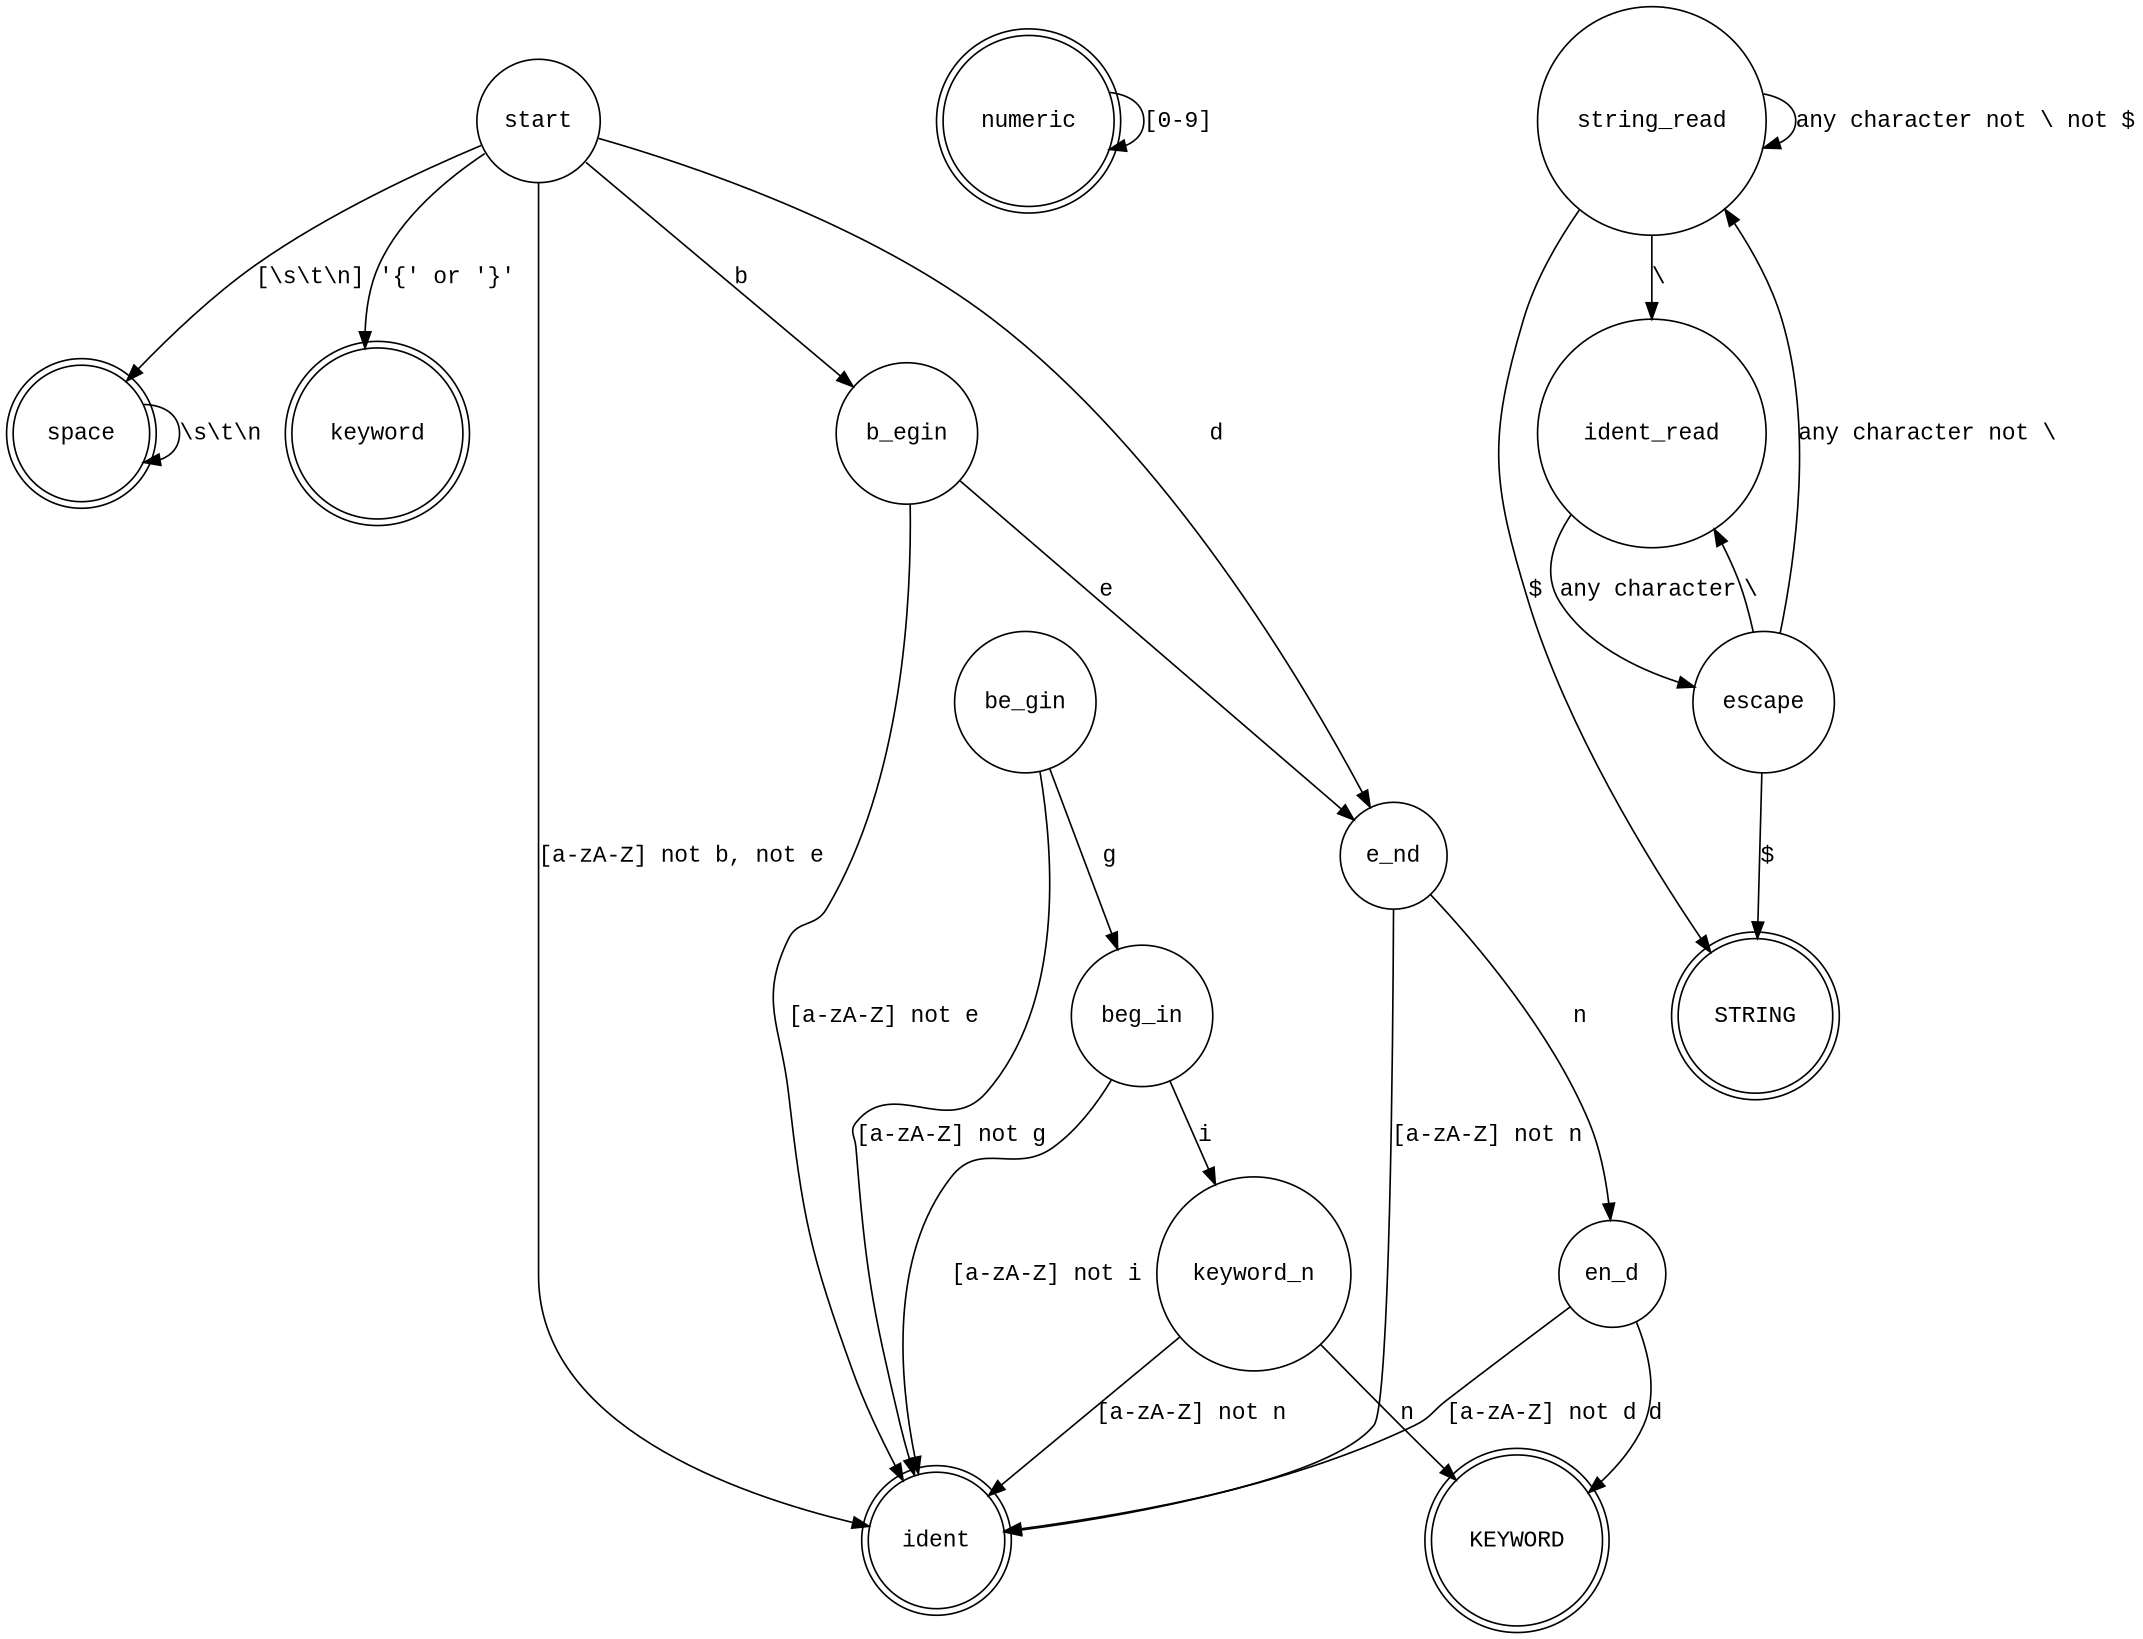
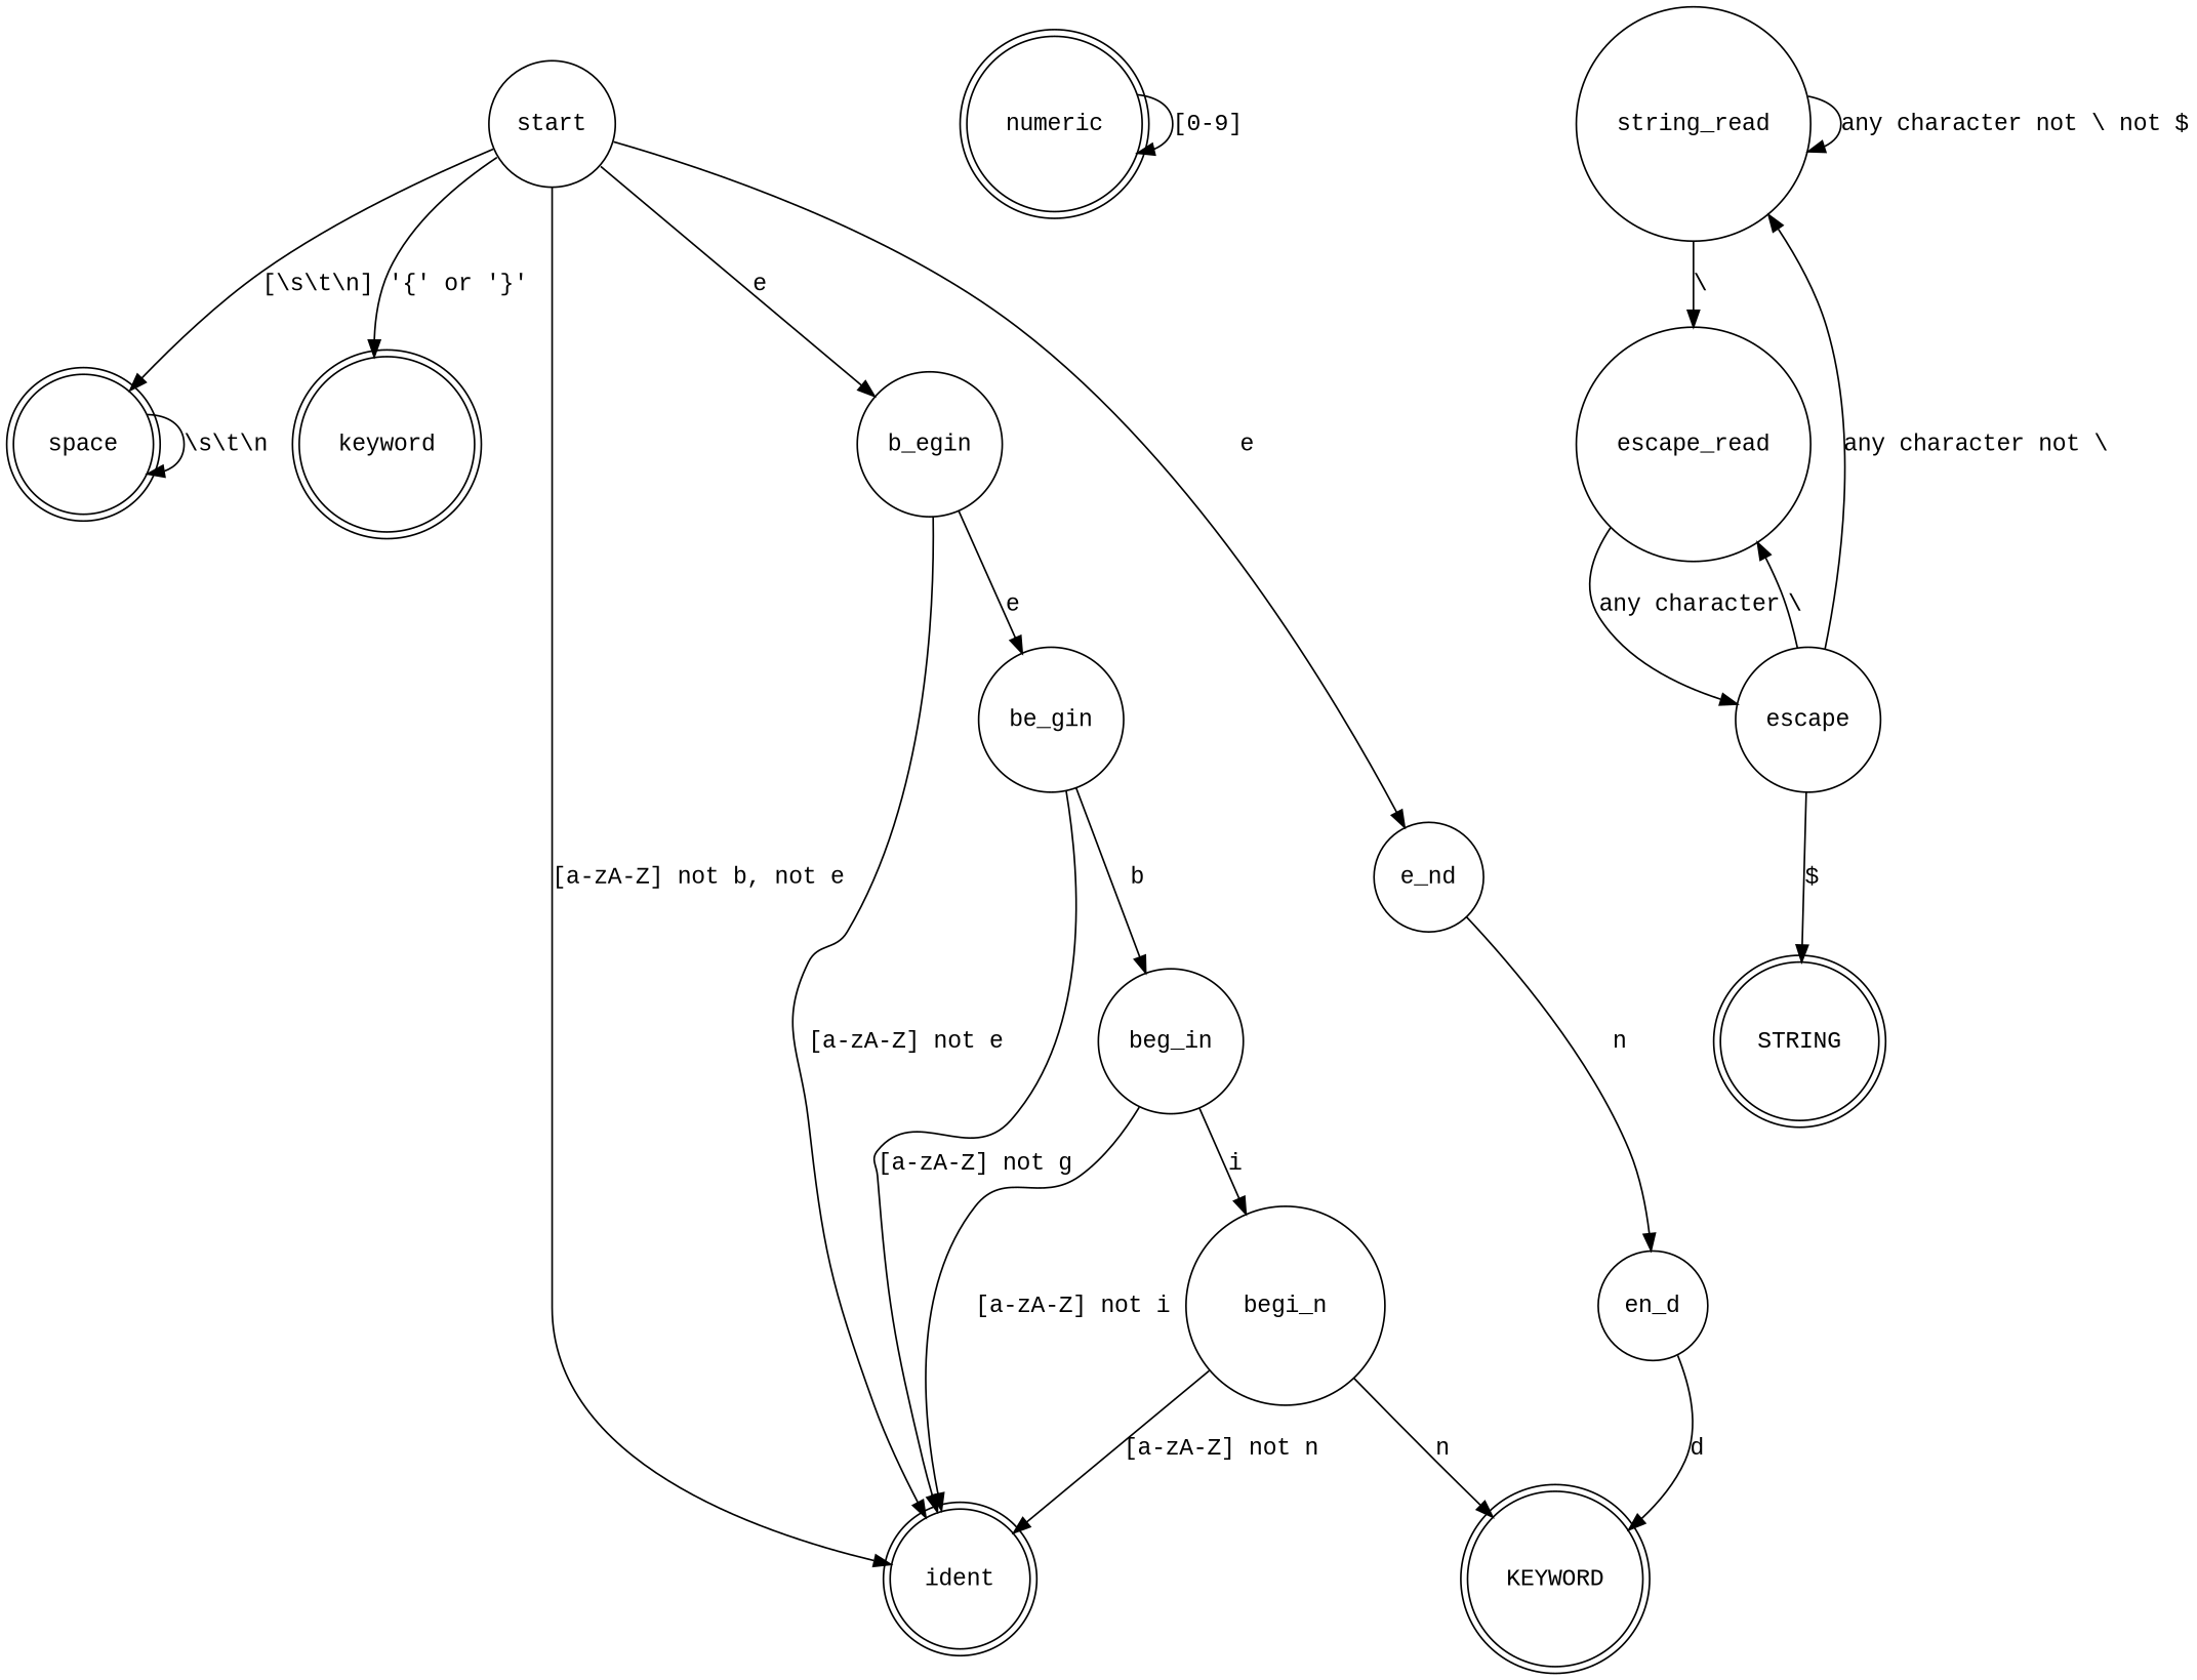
  digraph {
    fontname="Liberation Mono"
    rankdir=UD
    splines=true
    node [fontname="Liberation Mono" shape=circle]
    edge [fontname="Liberation Mono"]
    space [shape=doublecircle]
    numeric [shape=doublecircle]
    keyword [shape=doublecircle]
    KEYWORD [shape=doublecircle]
    ident [shape=doublecircle]
    STRING [shape=doublecircle]
    start
    b_egin
    e_nd
    be_gin
    en_d
    string_read
-   escape_read [label=ident_read]
+   escape_read
    beg_in
-   begi_n [label=keyword_n]
+   begi_n
    escape
    space -> space [label="\\s\\t\\n"]
    numeric -> numeric [label="[0-9]"]
    start -> space [label="[\\s\\t\\n]"]
    start -> keyword [label="'{' or '}'"]
    start -> ident [label="[a-zA-Z] not b, not e"]
-   start -> b_egin [label=b]
-   start -> e_nd [label=d]
+   start -> b_egin [label=e]
+   start -> e_nd [label=e]
    b_egin -> ident [label="[a-zA-Z] not e"]
-   b_egin -> e_nd [label=e]
-   e_nd -> ident [label="[a-zA-Z] not n"]
+   b_egin -> be_gin [label=e]
    e_nd -> en_d [label=n]
    be_gin -> ident [label="[a-zA-Z] not g"]
-   be_gin -> beg_in [label=g]
+   be_gin -> beg_in [label=b]
    en_d -> KEYWORD [label=d]
-   en_d -> ident [label="[a-zA-Z] not d"]
-   string_read -> STRING [label="$"]
    string_read -> string_read [label="any character not \\ not $"]
    string_read -> escape_read [label="\\"]
    escape_read -> escape [label="any character"]
    beg_in -> ident [label="[a-zA-Z] not i"]
    beg_in -> begi_n [label=i]
    begi_n -> KEYWORD [label=n]
    begi_n -> ident [label="[a-zA-Z] not n"]
    escape -> STRING [label="$"]
    escape -> string_read [label="any character not \\"]
    escape -> escape_read [label="\\"]
  }
